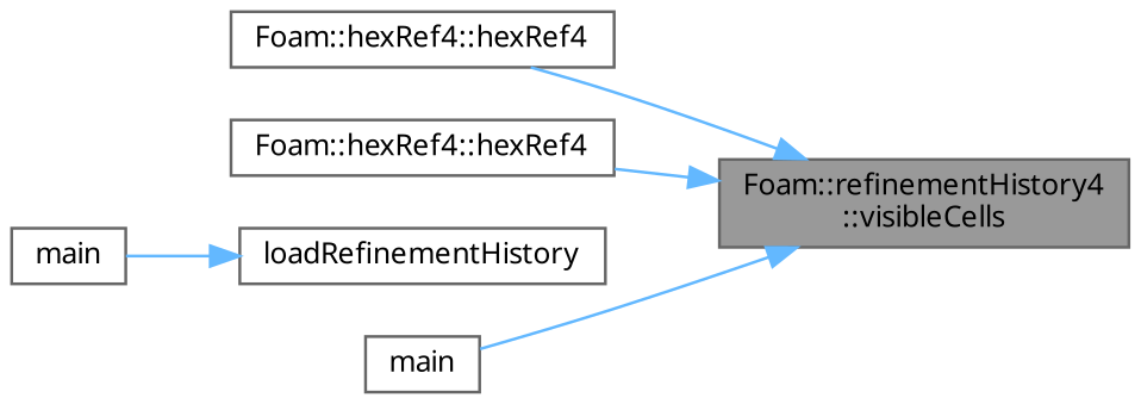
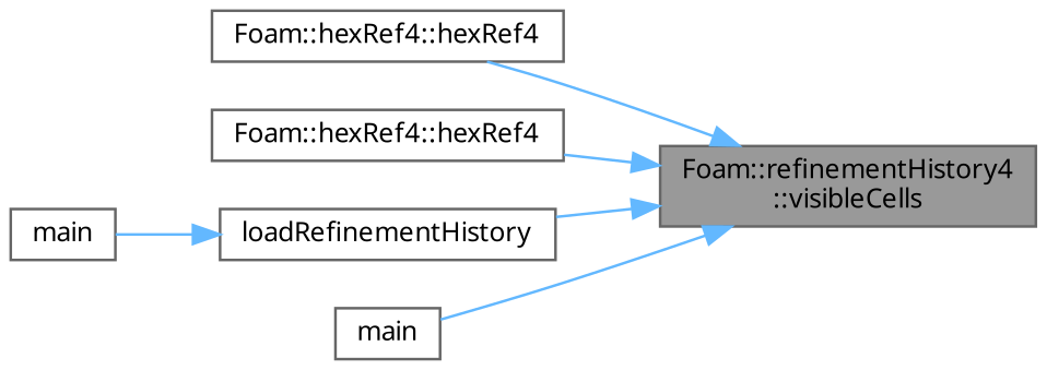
  digraph {
    rankdir=RL
    fontname="Noto Sans"
    node [color=grey40 fillcolor=white fontname="Noto Sans" fontsize=10 shape=box style=filled]
    edge [color=steelblue1 dir=back fontname="Noto Sans" fontsize=10 labelfontname=Helvetica labelfontsize=10 style=solid]
    n1 [color=gray40 fillcolor=grey60 fontcolor=black height=0.2 label="Foam::refinementHistory4\l::visibleCells" width=0.4]
    n2 [height=0.2 label="Foam::hexRef4::hexRef4" width=0.4]
    n3 [height=0.2 label="Foam::hexRef4::hexRef4" width=0.4]
    n4 [height=0.2 label=loadRefinementHistory width=0.4]
    n5 [height=0.2 label=main width=0.4]
    n6 [height=0.2 label=main width=0.4]
    n1 -> n2
    n1 -> n3
+   n1 -> n4
    n1 -> n5
    n4 -> n6
  }
